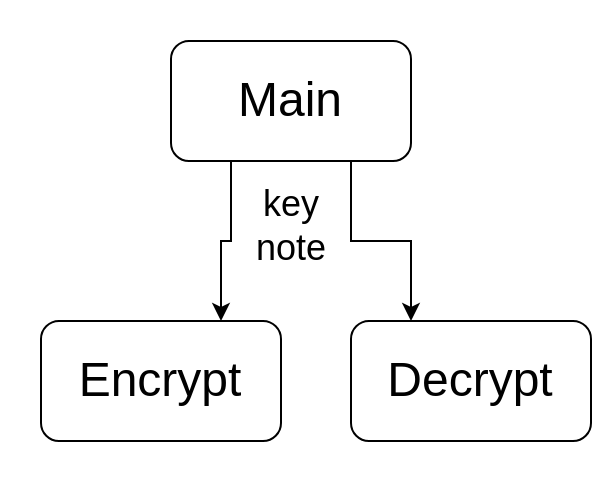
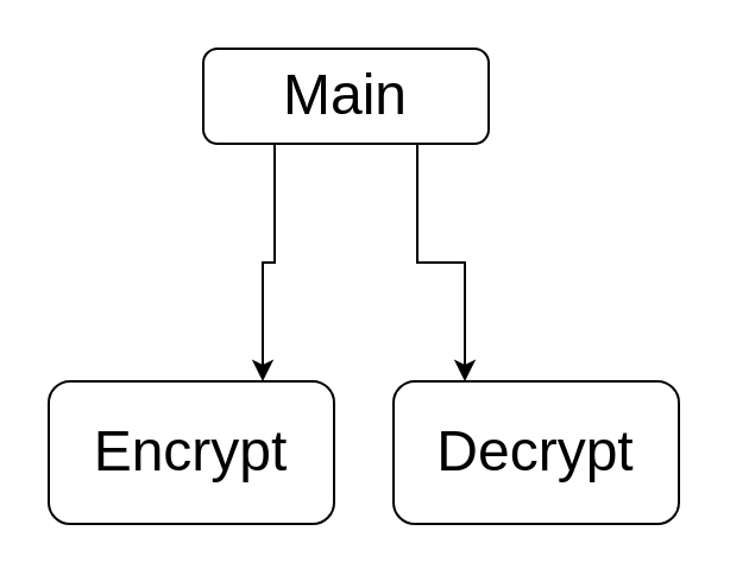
  <mxCell id="0" />
  <mxCell id="1" parent="0" />
  <mxCell id="2" style="edgeStyle=orthogonalEdgeStyle;rounded=0;orthogonalLoop=1;jettySize=auto;html=1;exitX=0.75;exitY=1;exitDx=0;exitDy=0;entryX=0.25;entryY=0;entryDx=0;entryDy=0;" edge="1" parent="1" source="4" target="6"><mxGeometry relative="1" as="geometry" /></mxCell>
  <mxCell id="3" style="edgeStyle=orthogonalEdgeStyle;rounded=0;orthogonalLoop=1;jettySize=auto;html=1;exitX=0.25;exitY=1;exitDx=0;exitDy=0;entryX=0.75;entryY=0;entryDx=0;entryDy=0;" edge="1" parent="1" source="4" target="5"><mxGeometry relative="1" as="geometry" /></mxCell>
- <mxCell id="4" value="&lt;font style=&quot;font-size: 24px;&quot;&gt;Main&lt;/font&gt;" style="rounded=1;whiteSpace=wrap;html=1;" vertex="1" parent="1"><mxGeometry x="85" y="20" width="120" height="60" as="geometry" /></mxCell>
+ <mxCell id="4" value="&lt;font style=&quot;font-size: 24px;&quot;&gt;Main&lt;/font&gt;" style="rounded=1;whiteSpace=wrap;html=1;" vertex="1" parent="1"><mxGeometry x="85" y="20" width="120" height="40" as="geometry" /></mxCell>
  <mxCell id="5" value="&lt;font style=&quot;font-size: 24px;&quot;&gt;Encrypt&lt;/font&gt;" style="rounded=1;whiteSpace=wrap;html=1;" vertex="1" parent="1"><mxGeometry x="20" y="160" width="120" height="60" as="geometry" /></mxCell>
- <mxCell id="6" value="&lt;font style=&quot;font-size: 24px;&quot;&gt;Decrypt&lt;/font&gt;" style="rounded=1;whiteSpace=wrap;html=1;" vertex="1" parent="1"><mxGeometry x="175" y="160" width="120" height="60" as="geometry" /></mxCell>
- <mxCell id="7" value="&lt;font style=&quot;font-size: 18px;&quot;&gt;key&lt;br&gt;note&lt;/font&gt;" style="text;html=1;align=center;verticalAlign=middle;resizable=0;points=[];autosize=1;strokeColor=none;fillColor=none;" vertex="1" parent="1"><mxGeometry x="115" y="83" width="60" height="60" as="geometry" /></mxCell>
+ <mxCell id="6" value="&lt;font style=&quot;font-size: 24px;&quot;&gt;Decrypt&lt;/font&gt;" style="rounded=1;whiteSpace=wrap;html=1;" vertex="1" parent="1"><mxGeometry x="165" y="160" width="120" height="60" as="geometry" /></mxCell>
